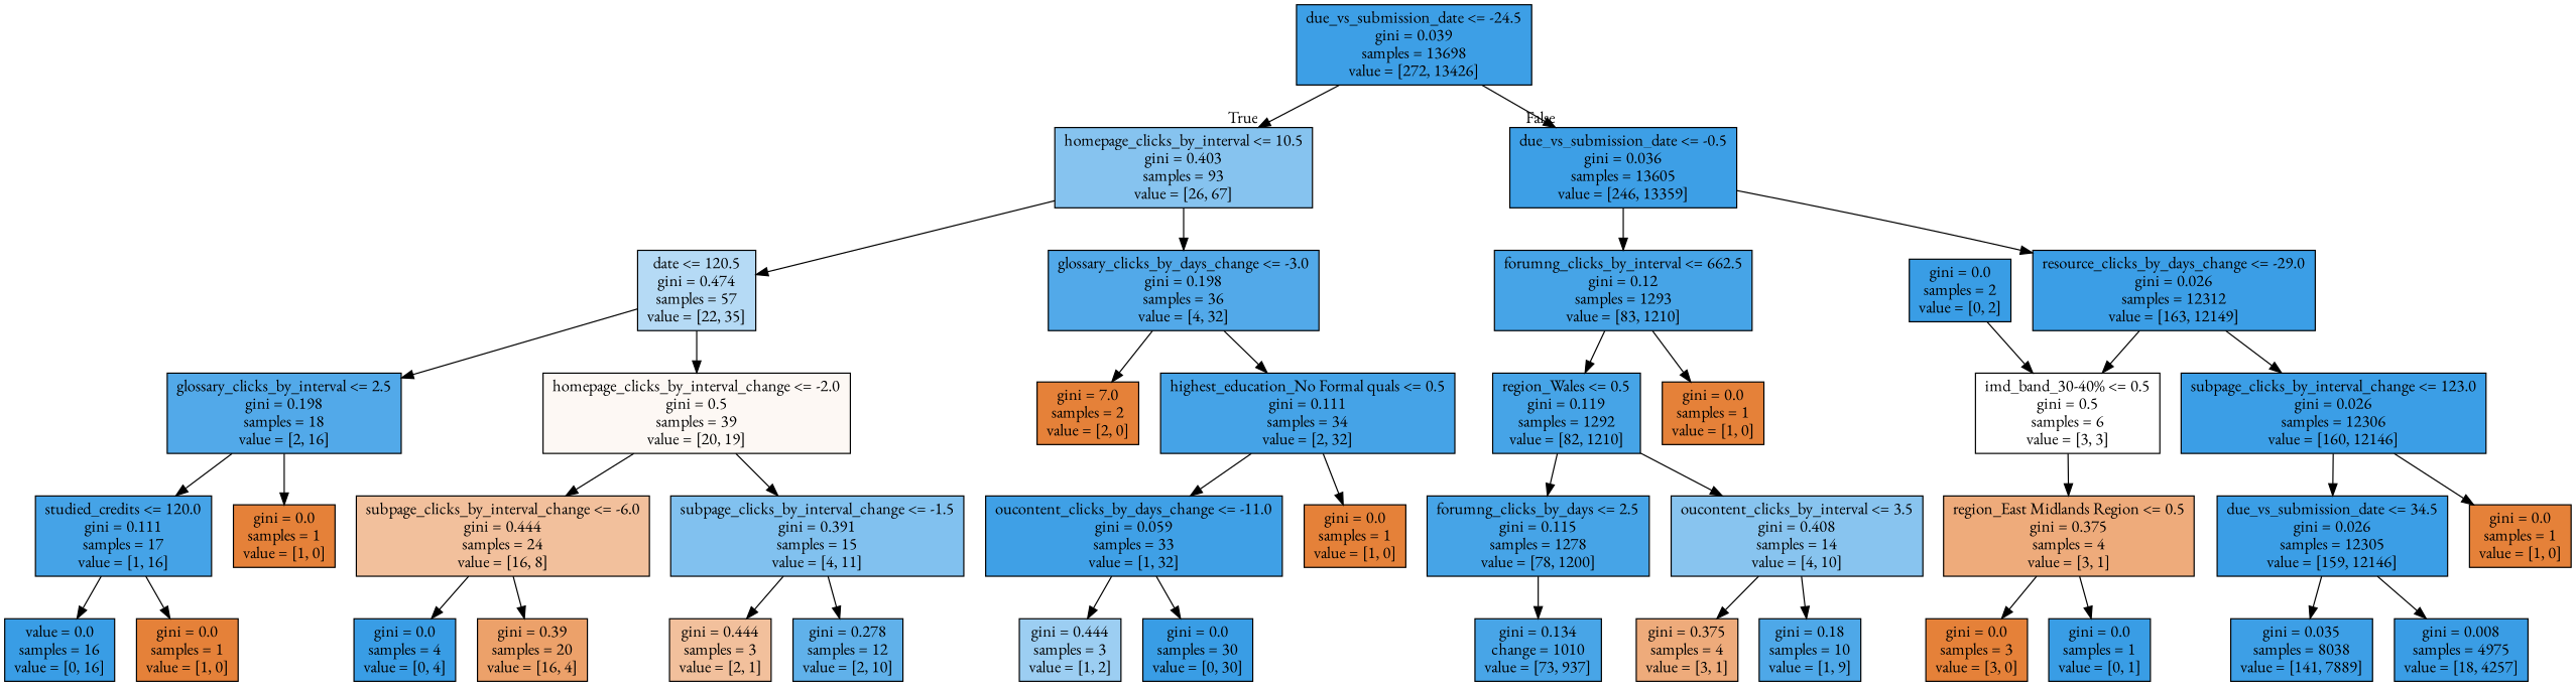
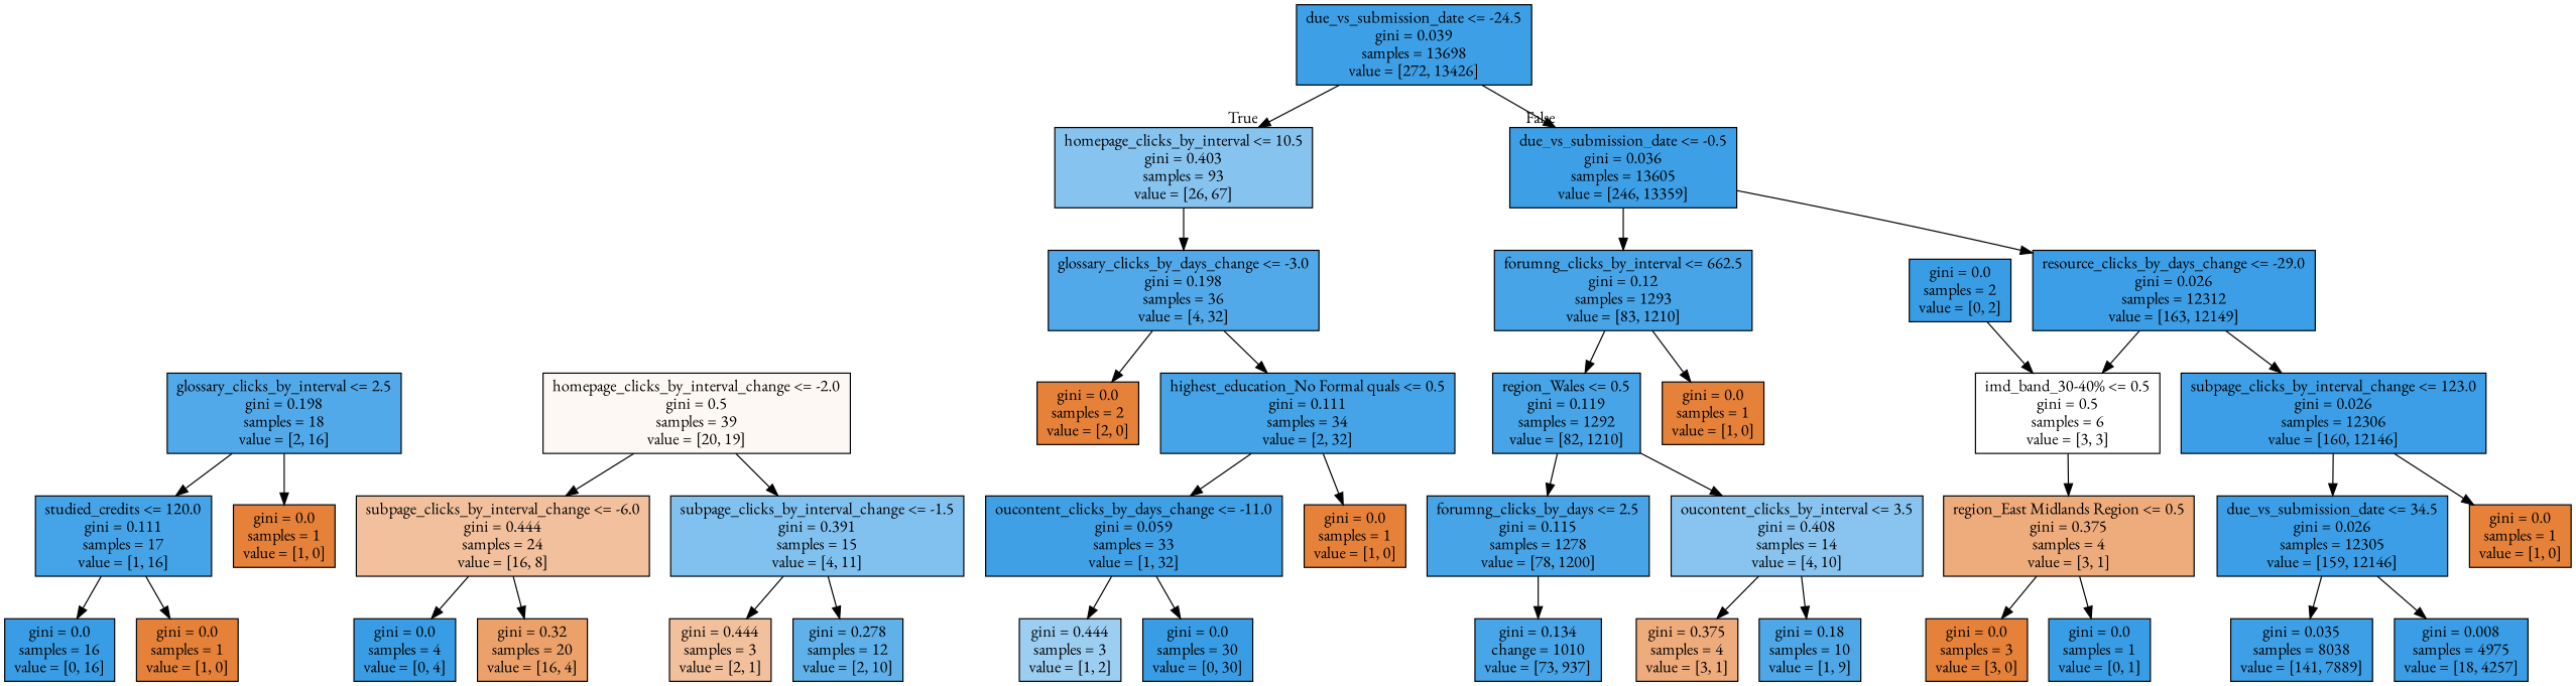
  digraph {
    fontname="EB Garamond"
    node [color=black fillcolor="#e58139ff" fontname="EB Garamond" shape=box style=filled]
    edge [fontname="EB Garamond"]
    n1 [fillcolor="#399de5fa" label="due_vs_submission_date <= -24.5\ngini = 0.039\nsamples = 13698\nvalue = [272, 13426]"]
    n2 [fillcolor="#399de59c" label="homepage_clicks_by_interval <= 10.5\ngini = 0.403\nsamples = 93\nvalue = [26, 67]"]
    n3 [fillcolor="#399de5fa" label="due_vs_submission_date <= -0.5\ngini = 0.036\nsamples = 13605\nvalue = [246, 13359]"]
-   n4 [fillcolor="#399de55f" label="date <= 120.5\ngini = 0.474\nsamples = 57\nvalue = [22, 35]"]
    n5 [fillcolor="#399de5df" label="glossary_clicks_by_days_change <= -3.0\ngini = 0.198\nsamples = 36\nvalue = [4, 32]"]
    n6 [fillcolor="#399de5ee" label="forumng_clicks_by_interval <= 662.5\ngini = 0.12\nsamples = 1293\nvalue = [83, 1210]"]
    n7 [fillcolor="#399de5fc" label="resource_clicks_by_days_change <= -29.0\ngini = 0.026\nsamples = 12312\nvalue = [163, 12149]"]
    n8 [fillcolor="#399de5df" label="glossary_clicks_by_interval <= 2.5\ngini = 0.198\nsamples = 18\nvalue = [2, 16]"]
    n9 [fillcolor="#e581390d" label="homepage_clicks_by_interval_change <= -2.0\ngini = 0.5\nsamples = 39\nvalue = [20, 19]"]
-   n10 [label="gini = 7.0\nsamples = 2\nvalue = [2, 0]"]
+   n10 [label="gini = 0.0\nsamples = 2\nvalue = [2, 0]"]
    n11 [fillcolor="#399de5ef" label="highest_education_No Formal quals <= 0.5\ngini = 0.111\nsamples = 34\nvalue = [2, 32]"]
    n12 [fillcolor="#399de5ef" label="studied_credits <= 120.0\ngini = 0.111\nsamples = 17\nvalue = [1, 16]"]
    n13 [label="gini = 0.0\nsamples = 1\nvalue = [1, 0]"]
    n14 [fillcolor="#e581397f" label="subpage_clicks_by_interval_change <= -6.0\ngini = 0.444\nsamples = 24\nvalue = [16, 8]"]
    n15 [fillcolor="#399de5a2" label="subpage_clicks_by_interval_change <= -1.5\ngini = 0.391\nsamples = 15\nvalue = [4, 11]"]
-   n16 [fillcolor="#399de5ff" label="value = 0.0\nsamples = 16\nvalue = [0, 16]"]
+   n16 [fillcolor="#399de5ff" label="gini = 0.0\nsamples = 16\nvalue = [0, 16]"]
    n17 [label="gini = 0.0\nsamples = 1\nvalue = [1, 0]"]
    n18 [fillcolor="#399de5ff" label="gini = 0.0\nsamples = 4\nvalue = [0, 4]"]
-   n19 [fillcolor="#e58139bf" label="gini = 0.39\nsamples = 20\nvalue = [16, 4]"]
+   n19 [fillcolor="#e58139bf" label="gini = 0.32\nsamples = 20\nvalue = [16, 4]"]
    n20 [fillcolor="#e581397f" label="gini = 0.444\nsamples = 3\nvalue = [2, 1]"]
    n21 [fillcolor="#399de5cc" label="gini = 0.278\nsamples = 12\nvalue = [2, 10]"]
    n22 [fillcolor="#399de5f7" label="oucontent_clicks_by_days_change <= -11.0\ngini = 0.059\nsamples = 33\nvalue = [1, 32]"]
    n23 [label="gini = 0.0\nsamples = 1\nvalue = [1, 0]"]
    n24 [fillcolor="#399de57f" label="gini = 0.444\nsamples = 3\nvalue = [1, 2]"]
    n25 [fillcolor="#399de5ff" label="gini = 0.0\nsamples = 30\nvalue = [0, 30]"]
    n26 [fillcolor="#399de5ee" label="region_Wales <= 0.5\ngini = 0.119\nsamples = 1292\nvalue = [82, 1210]"]
    n27 [label="gini = 0.0\nsamples = 1\nvalue = [1, 0]"]
    n28 [fillcolor="#e5813900" label="imd_band_30-40% <= 0.5\ngini = 0.5\nsamples = 6\nvalue = [3, 3]"]
    n29 [fillcolor="#399de5fc" label="subpage_clicks_by_interval_change <= 123.0\ngini = 0.026\nsamples = 12306\nvalue = [160, 12146]"]
    n30 [fillcolor="#399de5ee" label="forumng_clicks_by_days <= 2.5\ngini = 0.115\nsamples = 1278\nvalue = [78, 1200]"]
    n31 [fillcolor="#399de599" label="oucontent_clicks_by_interval <= 3.5\ngini = 0.408\nsamples = 14\nvalue = [4, 10]"]
    n32 [fillcolor="#399de5eb" label="gini = 0.134\nchange = 1010\nvalue = [73, 937]"]
    n33 [fillcolor="#e58139aa" label="gini = 0.375\nsamples = 4\nvalue = [3, 1]"]
    n34 [fillcolor="#399de5e3" label="gini = 0.18\nsamples = 10\nvalue = [1, 9]"]
    n35 [fillcolor="#e58139aa" label="region_East Midlands Region <= 0.5\ngini = 0.375\nsamples = 4\nvalue = [3, 1]"]
    n36 [fillcolor="#399de5fc" label="due_vs_submission_date <= 34.5\ngini = 0.026\nsamples = 12305\nvalue = [159, 12146]"]
    n37 [label="gini = 0.0\nsamples = 1\nvalue = [1, 0]"]
    n38 [label="gini = 0.0\nsamples = 3\nvalue = [3, 0]"]
    n39 [fillcolor="#399de5ff" label="gini = 0.0\nsamples = 1\nvalue = [0, 1]"]
    n40 [fillcolor="#399de5ff" label="gini = 0.0\nsamples = 2\nvalue = [0, 2]"]
    n41 [fillcolor="#399de5fa" label="gini = 0.035\nsamples = 8038\nvalue = [141, 7889]"]
    n42 [fillcolor="#399de5fe" label="gini = 0.008\nsamples = 4975\nvalue = [18, 4257]"]
    n1 -> n2 [headlabel=True labelangle=45 labeldistance=2.5]
    n1 -> n3 [headlabel=False labelangle=-45 labeldistance=2.5]
-   n2 -> n4
    n2 -> n5
    n3 -> n6
    n3 -> n7
-   n4 -> n8
-   n4 -> n9
    n5 -> n10
    n5 -> n11
    n6 -> n26
    n6 -> n27
    n7 -> n28
    n7 -> n29
    n8 -> n12
    n8 -> n13
    n9 -> n14
    n9 -> n15
    n11 -> n22
    n11 -> n23
    n12 -> n16
    n12 -> n17
    n14 -> n18
    n14 -> n19
    n15 -> n20
    n15 -> n21
    n22 -> n24
    n22 -> n25
    n26 -> n30
    n26 -> n31
    n28 -> n35
    n29 -> n36
    n29 -> n37
    n30 -> n32
    n31 -> n33
    n31 -> n34
    n35 -> n38
    n35 -> n39
    n36 -> n41
    n36 -> n42
    n40 -> n28
  }
